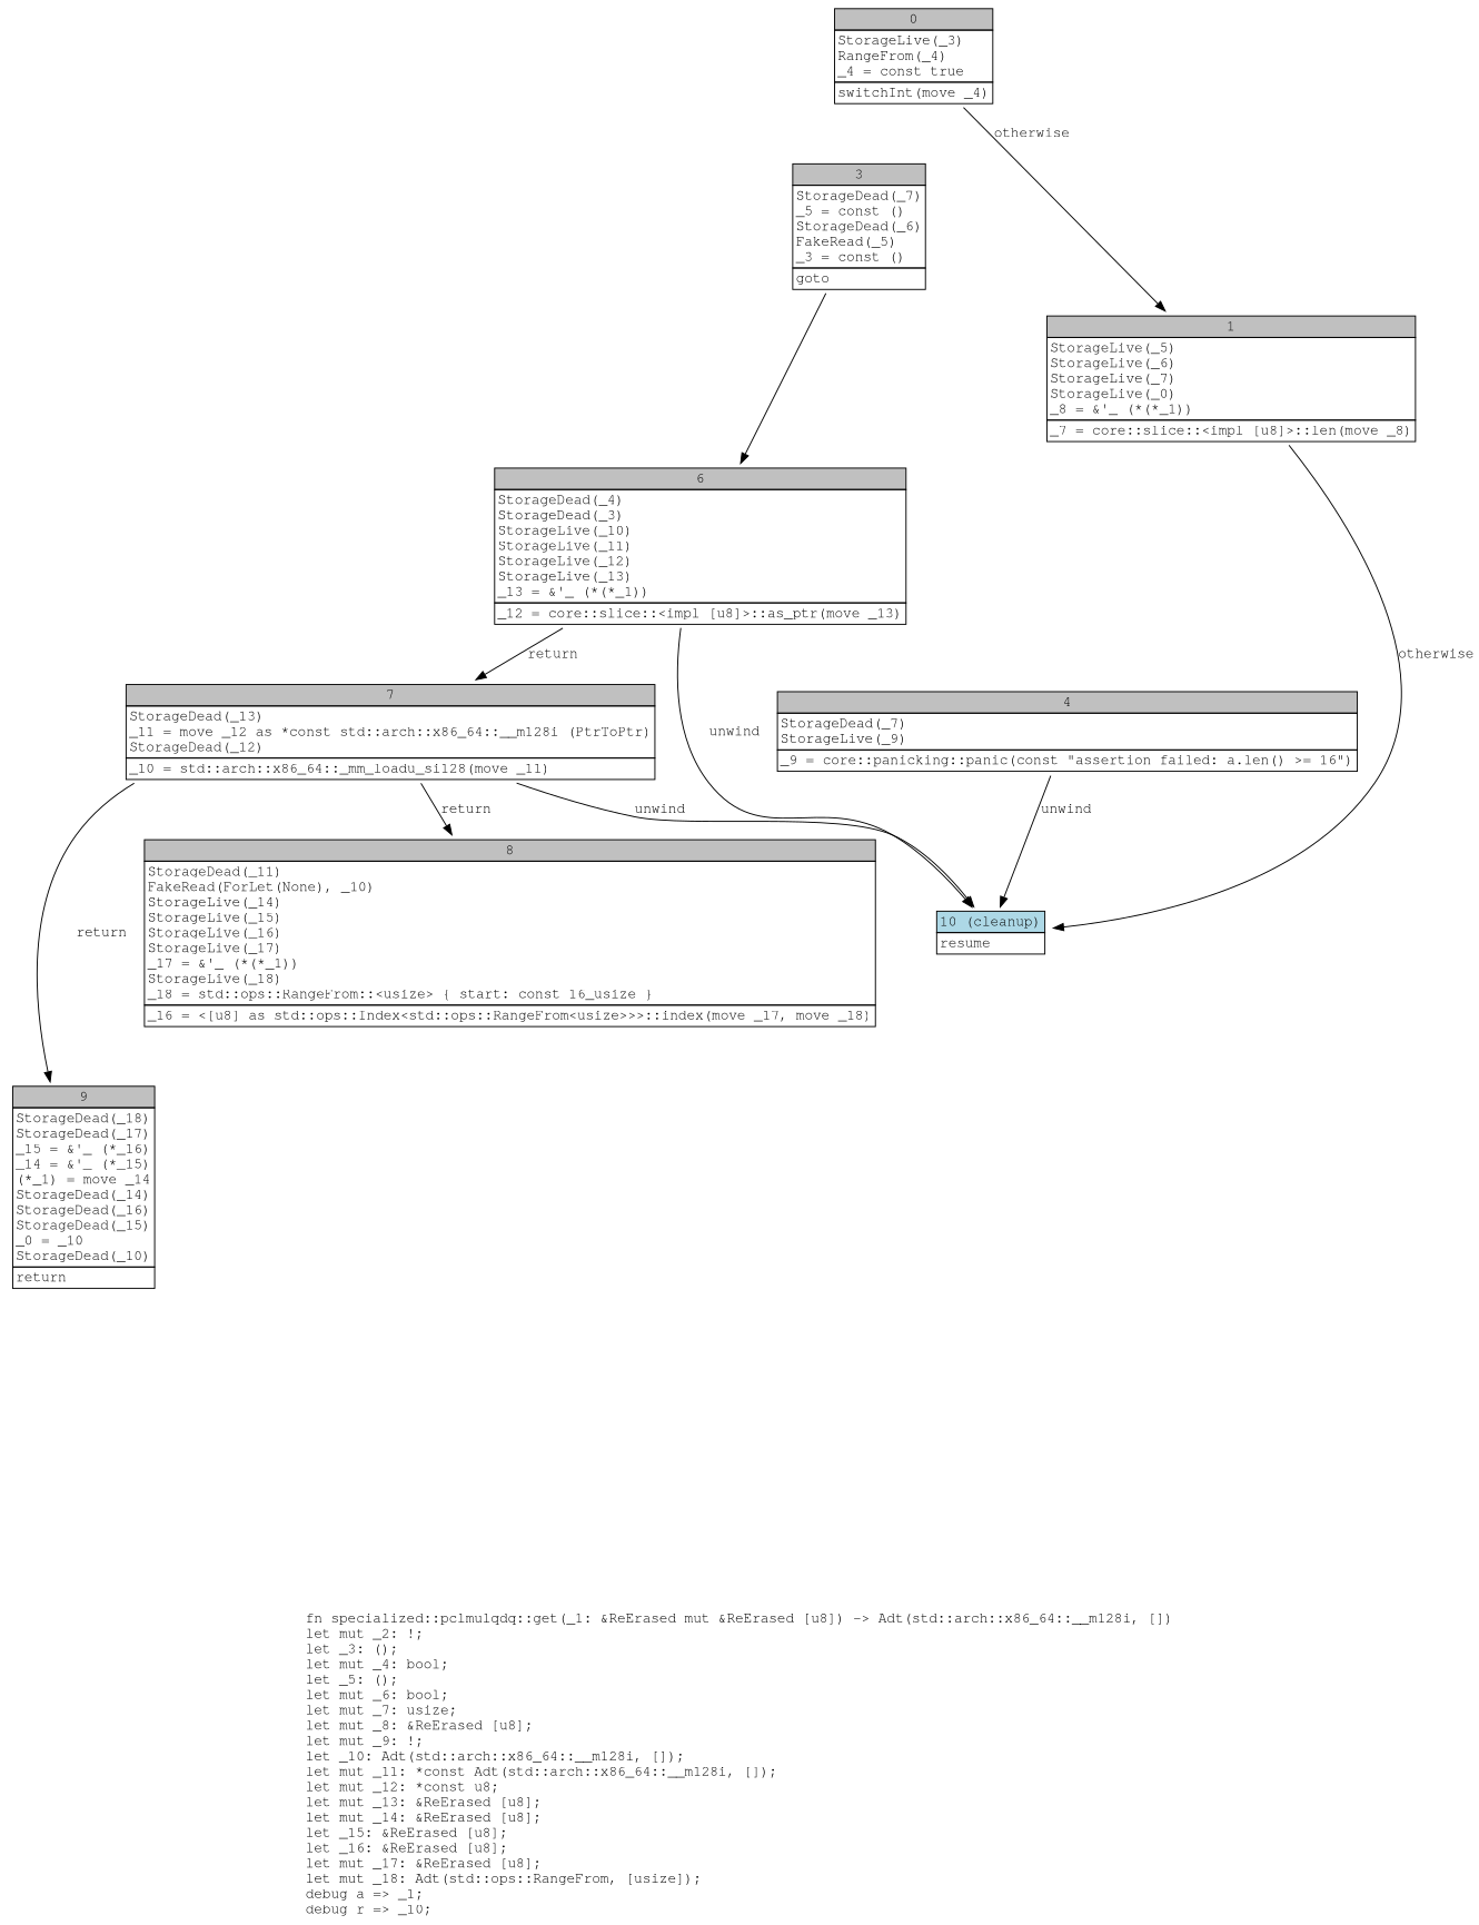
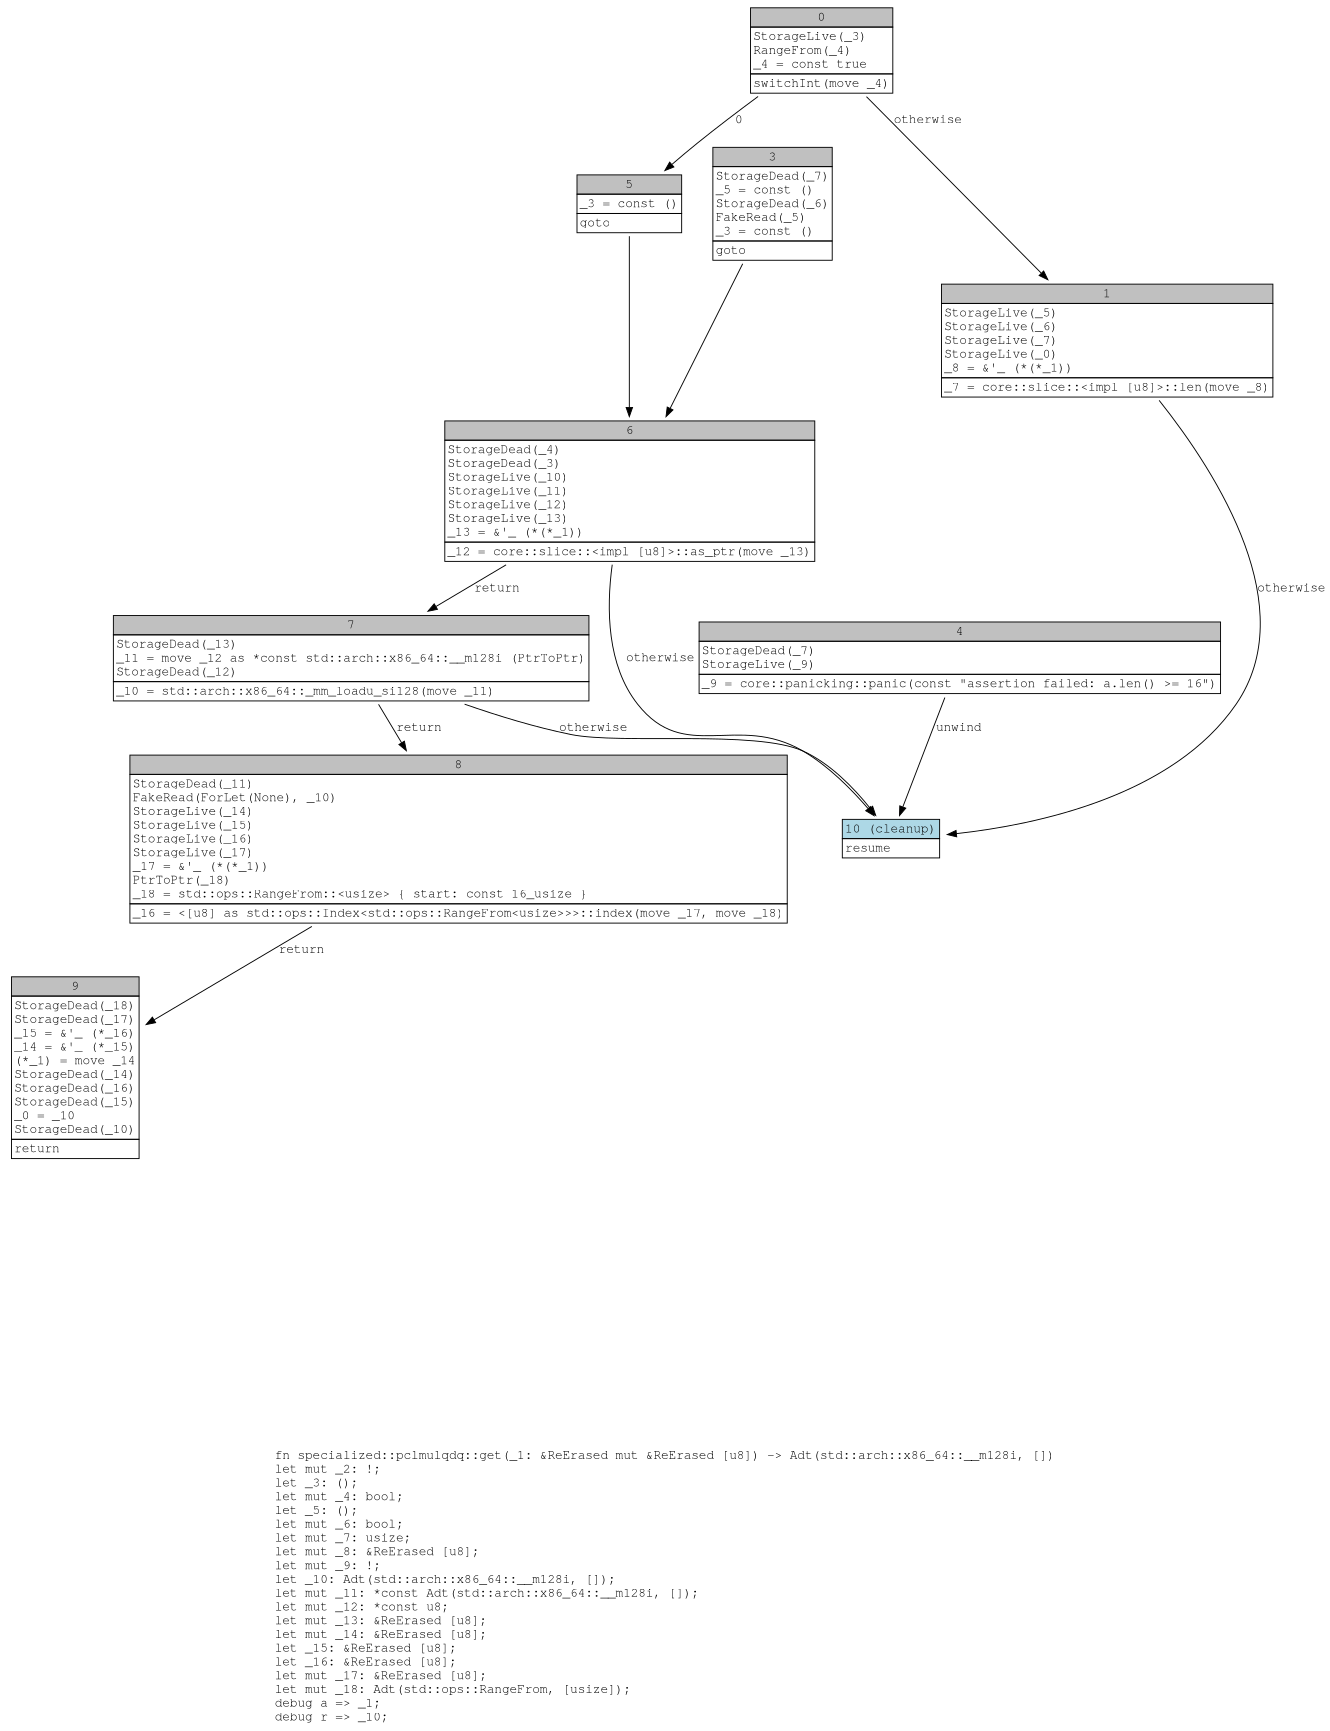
  digraph {
    fontname="Courier, monospace"
    label=<fn specialized::pclmulqdq::get(_1: &amp;ReErased mut &amp;ReErased [u8]) -&gt; Adt(std::arch::x86_64::__m128i, [])<br align="left"/>let mut _2: !;<br align="left"/>let _3: ();<br align="left"/>let mut _4: bool;<br align="left"/>let _5: ();<br align="left"/>let mut _6: bool;<br align="left"/>let mut _7: usize;<br align="left"/>let mut _8: &amp;ReErased [u8];<br align="left"/>let mut _9: !;<br align="left"/>let _10: Adt(std::arch::x86_64::__m128i, []);<br align="left"/>let mut _11: *const Adt(std::arch::x86_64::__m128i, []);<br align="left"/>let mut _12: *const u8;<br align="left"/>let mut _13: &amp;ReErased [u8];<br align="left"/>let mut _14: &amp;ReErased [u8];<br align="left"/>let _15: &amp;ReErased [u8];<br align="left"/>let _16: &amp;ReErased [u8];<br align="left"/>let mut _17: &amp;ReErased [u8];<br align="left"/>let mut _18: Adt(std::ops::RangeFrom, [usize]);<br align="left"/>debug a =&gt; _1;<br align="left"/>debug r =&gt; _10;<br align="left"/>>
    node [fontname="Courier, monospace" shape=none]
    edge [fontname="Courier, monospace"]
    n1 [label=<<table border="0" cellborder="1" cellspacing="0"><tr><td bgcolor="gray" align="center" colspan="1">0</td></tr><tr><td align="left" balign="left">StorageLive(_3)<br/>RangeFrom(_4)<br/>_4 = const true<br/></td></tr><tr><td align="left">switchInt(move _4)</td></tr></table>>]
    n2 [label=<<table border="0" cellborder="1" cellspacing="0"><tr><td bgcolor="gray" align="center" colspan="1">1</td></tr><tr><td align="left" balign="left">StorageLive(_5)<br/>StorageLive(_6)<br/>StorageLive(_7)<br/>StorageLive(_0)<br/>_8 = &amp;'_ (*(*_1))<br/></td></tr><tr><td align="left">_7 = core::slice::&lt;impl [u8]&gt;::len(move _8)</td></tr></table>>]
+   n3 [label=<<table border="0" cellborder="1" cellspacing="0"><tr><td bgcolor="gray" align="center" colspan="1">5</td></tr><tr><td align="left" balign="left">_3 = const ()<br/></td></tr><tr><td align="left">goto</td></tr></table>>]
    n4 [label=<<table border="0" cellborder="1" cellspacing="0"><tr><td bgcolor="lightblue" align="center" colspan="1">10 (cleanup)</td></tr><tr><td align="left">resume</td></tr></table>>]
    n5 [label=<<table border="0" cellborder="1" cellspacing="0"><tr><td bgcolor="gray" align="center" colspan="1">6</td></tr><tr><td align="left" balign="left">StorageDead(_4)<br/>StorageDead(_3)<br/>StorageLive(_10)<br/>StorageLive(_11)<br/>StorageLive(_12)<br/>StorageLive(_13)<br/>_13 = &amp;'_ (*(*_1))<br/></td></tr><tr><td align="left">_12 = core::slice::&lt;impl [u8]&gt;::as_ptr(move _13)</td></tr></table>>]
    n6 [label=<<table border="0" cellborder="1" cellspacing="0"><tr><td bgcolor="gray" align="center" colspan="1">3</td></tr><tr><td align="left" balign="left">StorageDead(_7)<br/>_5 = const ()<br/>StorageDead(_6)<br/>FakeRead(_5)<br/>_3 = const ()<br/></td></tr><tr><td align="left">goto</td></tr></table>>]
    n7 [label=<<table border="0" cellborder="1" cellspacing="0"><tr><td bgcolor="gray" align="center" colspan="1">4</td></tr><tr><td align="left" balign="left">StorageDead(_7)<br/>StorageLive(_9)<br/></td></tr><tr><td align="left">_9 = core::panicking::panic(const &quot;assertion failed: a.len() &gt;= 16&quot;)</td></tr></table>>]
    n8 [label=<<table border="0" cellborder="1" cellspacing="0"><tr><td bgcolor="gray" align="center" colspan="1">7</td></tr><tr><td align="left" balign="left">StorageDead(_13)<br/>_11 = move _12 as *const std::arch::x86_64::__m128i (PtrToPtr)<br/>StorageDead(_12)<br/></td></tr><tr><td align="left">_10 = std::arch::x86_64::_mm_loadu_si128(move _11)</td></tr></table>>]
-   n9 [label=<<table border="0" cellborder="1" cellspacing="0"><tr><td bgcolor="gray" align="center" colspan="1">8</td></tr><tr><td align="left" balign="left">StorageDead(_11)<br/>FakeRead(ForLet(None), _10)<br/>StorageLive(_14)<br/>StorageLive(_15)<br/>StorageLive(_16)<br/>StorageLive(_17)<br/>_17 = &amp;'_ (*(*_1))<br/>StorageLive(_18)<br/>_18 = std::ops::RangeFrom::&lt;usize&gt; { start: const 16_usize }<br/></td></tr><tr><td align="left">_16 = &lt;[u8] as std::ops::Index&lt;std::ops::RangeFrom&lt;usize&gt;&gt;&gt;::index(move _17, move _18)</td></tr></table>>]
+   n9 [label=<<table border="0" cellborder="1" cellspacing="0"><tr><td bgcolor="gray" align="center" colspan="1">8</td></tr><tr><td align="left" balign="left">StorageDead(_11)<br/>FakeRead(ForLet(None), _10)<br/>StorageLive(_14)<br/>StorageLive(_15)<br/>StorageLive(_16)<br/>StorageLive(_17)<br/>_17 = &amp;'_ (*(*_1))<br/>PtrToPtr(_18)<br/>_18 = std::ops::RangeFrom::&lt;usize&gt; { start: const 16_usize }<br/></td></tr><tr><td align="left">_16 = &lt;[u8] as std::ops::Index&lt;std::ops::RangeFrom&lt;usize&gt;&gt;&gt;::index(move _17, move _18)</td></tr></table>>]
    n10 [label=<<table border="0" cellborder="1" cellspacing="0"><tr><td bgcolor="gray" align="center" colspan="1">9</td></tr><tr><td align="left" balign="left">StorageDead(_18)<br/>StorageDead(_17)<br/>_15 = &amp;'_ (*_16)<br/>_14 = &amp;'_ (*_15)<br/>(*_1) = move _14<br/>StorageDead(_14)<br/>StorageDead(_16)<br/>StorageDead(_15)<br/>_0 = _10<br/>StorageDead(_10)<br/></td></tr><tr><td align="left">return</td></tr></table>>]
    n1 -> n2 [label=otherwise]
+   n1 -> n3 [label=0]
    n2 -> n4 [label=otherwise]
-   n5 -> n4 [label=unwind]
+   n3 -> n5
+   n5 -> n4 [label=otherwise]
    n5 -> n8 [label=return]
    n6 -> n5
    n7 -> n4 [label=unwind]
-   n8 -> n4 [label=unwind]
+   n8 -> n4 [label=otherwise]
    n8 -> n9 [label=return]
-   n8 -> n10 [label=return]
+   n9 -> n10 [label=return]
  }
